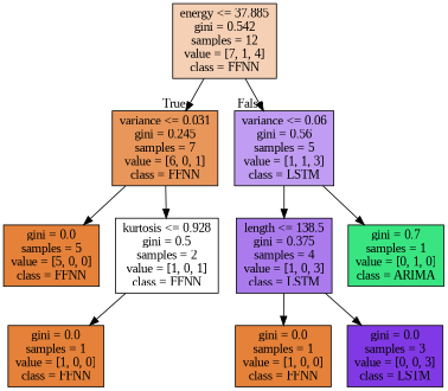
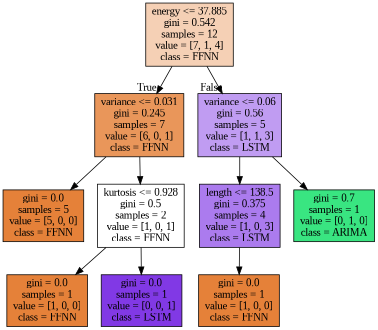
  digraph {
    fontname="Liberation Serif"
    node [color=black fillcolor="#e58139" fontname="Liberation Serif" shape=box style=filled]
    edge [fontname="Liberation Serif"]
    n1 [fillcolor="#f5d0b5" label="energy <= 37.885\ngini = 0.542\nsamples = 12\nvalue = [7, 1, 4]\nclass = FFNN"]
    n2 [fillcolor="#e9965a" label="variance <= 0.031\ngini = 0.245\nsamples = 7\nvalue = [6, 0, 1]\nclass = FFNN"]
    n3 [fillcolor="#c09cf2" label="variance <= 0.06\ngini = 0.56\nsamples = 5\nvalue = [1, 1, 3]\nclass = LSTM"]
    n4 [label="gini = 0.0\nsamples = 5\nvalue = [5, 0, 0]\nclass = FFNN"]
    n5 [fillcolor="#ffffff" label="kurtosis <= 0.928\ngini = 0.5\nsamples = 2\nvalue = [1, 0, 1]\nclass = FFNN"]
    n6 [fillcolor="#ab7bee" label="length <= 138.5\ngini = 0.375\nsamples = 4\nvalue = [1, 0, 3]\nclass = LSTM"]
    n7 [fillcolor="#39e581" label="gini = 0.7\nsamples = 1\nvalue = [0, 1, 0]\nclass = ARIMA"]
    n8 [label="gini = 0.0\nsamples = 1\nvalue = [1, 0, 0]\nclass = FFNN"]
+   n9 [fillcolor="#8139e5" label="gini = 0.0\nsamples = 1\nvalue = [0, 0, 1]\nclass = LSTM"]
    n10 [label="gini = 0.0\nsamples = 1\nvalue = [1, 0, 0]\nclass = FFNN"]
-   n11 [fillcolor="#8139e5" label="gini = 0.0\nsamples = 3\nvalue = [0, 0, 3]\nclass = LSTM"]
    n1 -> n2 [headlabel=True labelangle=45 labeldistance=2.5]
    n1 -> n3 [headlabel=False labelangle=-45 labeldistance=2.5]
    n2 -> n4
    n2 -> n5
    n3 -> n6
    n3 -> n7
    n5 -> n8
+   n5 -> n9
    n6 -> n10
-   n6 -> n11
  }
